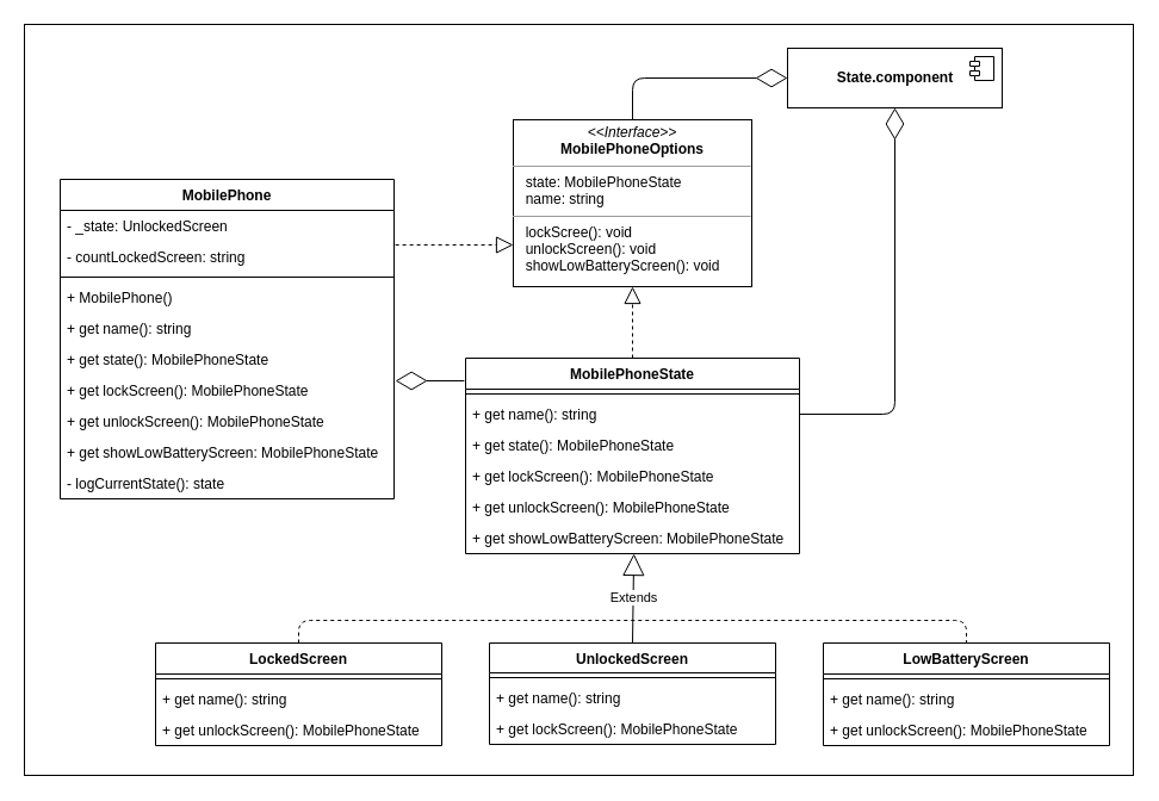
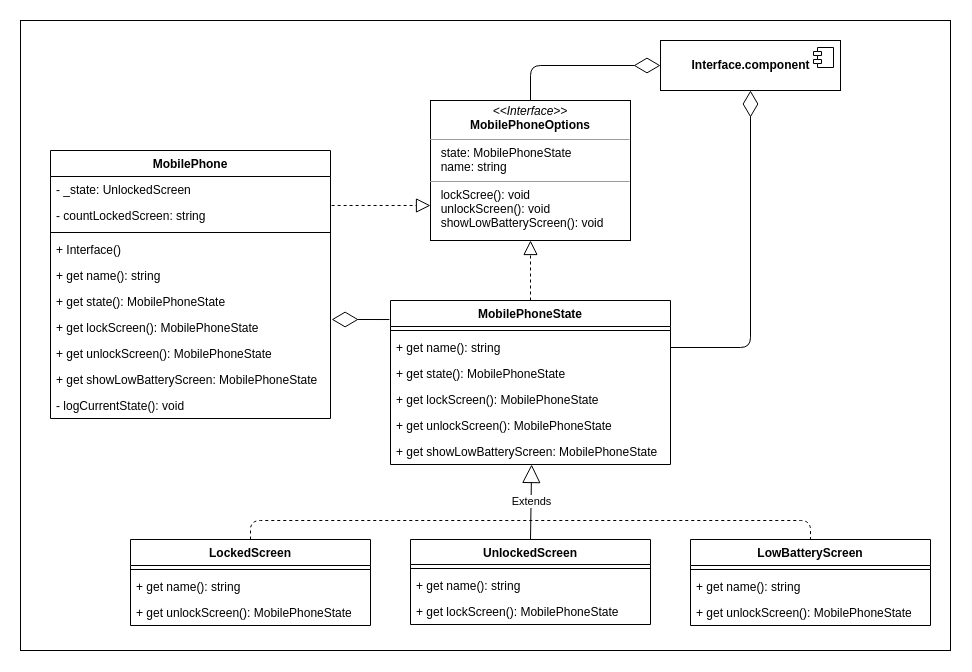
  <mxCell id="0" />
  <mxCell id="1" parent="0" />
  <mxCell id="2" value="" style="rounded=0;whiteSpace=wrap;html=1;" vertex="1" parent="1"><mxGeometry x="20" y="20" width="930" height="630" as="geometry" /></mxCell>
  <mxCell id="3" value="&lt;p style=&quot;margin: 0px ; margin-top: 4px ; text-align: center&quot;&gt;&lt;i&gt;&amp;lt;&amp;lt;Interface&amp;gt;&amp;gt;&lt;/i&gt;&lt;br&gt;&lt;b&gt;MobilePhoneOptions&lt;/b&gt;&lt;/p&gt;&lt;hr size=&quot;1&quot;&gt;&lt;p style=&quot;margin: 0px ; margin-left: 4px&quot;&gt;&amp;nbsp; state: MobilePhoneState&lt;br&gt;&amp;nbsp; name: string&lt;/p&gt;&lt;hr size=&quot;1&quot;&gt;&lt;p style=&quot;margin: 0px ; margin-left: 4px&quot;&gt;&amp;nbsp; lockScree(): void&lt;/p&gt;&lt;p style=&quot;margin: 0px ; margin-left: 4px&quot;&gt;&amp;nbsp; unlockScreen(): void&lt;/p&gt;&lt;p style=&quot;margin: 0px ; margin-left: 4px&quot;&gt;&amp;nbsp; showLowBatteryScreen(): void&lt;/p&gt;" style="verticalAlign=top;align=left;overflow=fill;fontSize=12;fontFamily=Helvetica;html=1;" vertex="1" parent="1"><mxGeometry x="430" y="100" width="200" height="140" as="geometry" /></mxCell>
  <mxCell id="4" value="MobilePhoneState" style="swimlane;fontStyle=1;align=center;verticalAlign=top;childLayout=stackLayout;horizontal=1;startSize=26;horizontalStack=0;resizeParent=1;resizeParentMax=0;resizeLast=0;collapsible=1;marginBottom=0;" vertex="1" parent="1"><mxGeometry x="390" y="300" width="280" height="164" as="geometry" /></mxCell>
  <mxCell id="5" value="" style="line;strokeWidth=1;fillColor=none;align=left;verticalAlign=middle;spacingTop=-1;spacingLeft=3;spacingRight=3;rotatable=0;labelPosition=right;points=[];portConstraint=eastwest;" vertex="1" parent="4"><mxGeometry y="26" width="280" height="8" as="geometry" /></mxCell>
  <mxCell id="6" value="+ get name(): string" style="text;strokeColor=none;fillColor=none;align=left;verticalAlign=top;spacingLeft=4;spacingRight=4;overflow=hidden;rotatable=0;points=[[0,0.5],[1,0.5]];portConstraint=eastwest;" vertex="1" parent="4"><mxGeometry y="34" width="280" height="26" as="geometry" /></mxCell>
  <mxCell id="7" value="+ get state(): MobilePhoneState" style="text;strokeColor=none;fillColor=none;align=left;verticalAlign=top;spacingLeft=4;spacingRight=4;overflow=hidden;rotatable=0;points=[[0,0.5],[1,0.5]];portConstraint=eastwest;" vertex="1" parent="4"><mxGeometry y="60" width="280" height="26" as="geometry" /></mxCell>
  <mxCell id="8" value="+ get lockScreen(): MobilePhoneState" style="text;strokeColor=none;fillColor=none;align=left;verticalAlign=top;spacingLeft=4;spacingRight=4;overflow=hidden;rotatable=0;points=[[0,0.5],[1,0.5]];portConstraint=eastwest;" vertex="1" parent="4"><mxGeometry y="86" width="280" height="26" as="geometry" /></mxCell>
  <mxCell id="9" value="+ get unlockScreen(): MobilePhoneState" style="text;strokeColor=none;fillColor=none;align=left;verticalAlign=top;spacingLeft=4;spacingRight=4;overflow=hidden;rotatable=0;points=[[0,0.5],[1,0.5]];portConstraint=eastwest;" vertex="1" parent="4"><mxGeometry y="112" width="280" height="26" as="geometry" /></mxCell>
  <mxCell id="10" value="+ get showLowBatteryScreen: MobilePhoneState" style="text;strokeColor=none;fillColor=none;align=left;verticalAlign=top;spacingLeft=4;spacingRight=4;overflow=hidden;rotatable=0;points=[[0,0.5],[1,0.5]];portConstraint=eastwest;" vertex="1" parent="4"><mxGeometry y="138" width="280" height="26" as="geometry" /></mxCell>
  <mxCell id="11" value="LockedScreen" style="swimlane;fontStyle=1;align=center;verticalAlign=top;childLayout=stackLayout;horizontal=1;startSize=26;horizontalStack=0;resizeParent=1;resizeParentMax=0;resizeLast=0;collapsible=1;marginBottom=0;" vertex="1" parent="1"><mxGeometry x="130" y="539" width="240" height="86" as="geometry" /></mxCell>
  <mxCell id="12" value="" style="line;strokeWidth=1;fillColor=none;align=left;verticalAlign=middle;spacingTop=-1;spacingLeft=3;spacingRight=3;rotatable=0;labelPosition=right;points=[];portConstraint=eastwest;" vertex="1" parent="11"><mxGeometry y="26" width="240" height="8" as="geometry" /></mxCell>
  <mxCell id="13" value="+ get name(): string" style="text;strokeColor=none;fillColor=none;align=left;verticalAlign=top;spacingLeft=4;spacingRight=4;overflow=hidden;rotatable=0;points=[[0,0.5],[1,0.5]];portConstraint=eastwest;" vertex="1" parent="11"><mxGeometry y="34" width="240" height="26" as="geometry" /></mxCell>
  <mxCell id="14" value="+ get unlockScreen(): MobilePhoneState" style="text;strokeColor=none;fillColor=none;align=left;verticalAlign=top;spacingLeft=4;spacingRight=4;overflow=hidden;rotatable=0;points=[[0,0.5],[1,0.5]];portConstraint=eastwest;" vertex="1" parent="11"><mxGeometry y="60" width="240" height="26" as="geometry" /></mxCell>
  <mxCell id="15" value="UnlockedScreen" style="swimlane;fontStyle=1;align=center;verticalAlign=top;childLayout=stackLayout;horizontal=1;startSize=25;horizontalStack=0;resizeParent=1;resizeParentMax=0;resizeLast=0;collapsible=1;marginBottom=0;" vertex="1" parent="1"><mxGeometry x="410" y="539" width="240" height="85" as="geometry" /></mxCell>
  <mxCell id="16" value="" style="line;strokeWidth=1;fillColor=none;align=left;verticalAlign=middle;spacingTop=-1;spacingLeft=3;spacingRight=3;rotatable=0;labelPosition=right;points=[];portConstraint=eastwest;" vertex="1" parent="15"><mxGeometry y="25" width="240" height="8" as="geometry" /></mxCell>
  <mxCell id="17" value="+ get name(): string" style="text;strokeColor=none;fillColor=none;align=left;verticalAlign=top;spacingLeft=4;spacingRight=4;overflow=hidden;rotatable=0;points=[[0,0.5],[1,0.5]];portConstraint=eastwest;" vertex="1" parent="15"><mxGeometry y="33" width="240" height="26" as="geometry" /></mxCell>
  <mxCell id="18" value="+ get lockScreen(): MobilePhoneState" style="text;strokeColor=none;fillColor=none;align=left;verticalAlign=top;spacingLeft=4;spacingRight=4;overflow=hidden;rotatable=0;points=[[0,0.5],[1,0.5]];portConstraint=eastwest;" vertex="1" parent="15"><mxGeometry y="59" width="240" height="26" as="geometry" /></mxCell>
  <mxCell id="19" value="LowBatteryScreen" style="swimlane;fontStyle=1;align=center;verticalAlign=top;childLayout=stackLayout;horizontal=1;startSize=26;horizontalStack=0;resizeParent=1;resizeParentMax=0;resizeLast=0;collapsible=1;marginBottom=0;" vertex="1" parent="1"><mxGeometry x="690" y="539" width="240" height="86" as="geometry" /></mxCell>
  <mxCell id="20" value="" style="line;strokeWidth=1;fillColor=none;align=left;verticalAlign=middle;spacingTop=-1;spacingLeft=3;spacingRight=3;rotatable=0;labelPosition=right;points=[];portConstraint=eastwest;" vertex="1" parent="19"><mxGeometry y="26" width="240" height="8" as="geometry" /></mxCell>
  <mxCell id="21" value="+ get name(): string" style="text;strokeColor=none;fillColor=none;align=left;verticalAlign=top;spacingLeft=4;spacingRight=4;overflow=hidden;rotatable=0;points=[[0,0.5],[1,0.5]];portConstraint=eastwest;" vertex="1" parent="19"><mxGeometry y="34" width="240" height="26" as="geometry" /></mxCell>
  <mxCell id="22" value="+ get unlockScreen(): MobilePhoneState" style="text;strokeColor=none;fillColor=none;align=left;verticalAlign=top;spacingLeft=4;spacingRight=4;overflow=hidden;rotatable=0;points=[[0,0.5],[1,0.5]];portConstraint=eastwest;" vertex="1" parent="19"><mxGeometry y="60" width="240" height="26" as="geometry" /></mxCell>
  <mxCell id="23" value="" style="endArrow=block;dashed=1;endFill=0;endSize=12;html=1;entryX=0.5;entryY=1;entryDx=0;entryDy=0;exitX=0.5;exitY=0;exitDx=0;exitDy=0;" edge="1" parent="1" source="4" target="3"><mxGeometry width="160" relative="1" as="geometry"><mxPoint x="-90" y="430" as="sourcePoint" /><mxPoint x="70" y="430" as="targetPoint" /></mxGeometry></mxCell>
  <mxCell id="24" value="Extends" style="endArrow=block;endSize=16;endFill=0;html=1;entryX=0.504;entryY=1;entryDx=0;entryDy=0;entryPerimeter=0;exitX=0.5;exitY=0;exitDx=0;exitDy=0;" edge="1" parent="1" source="15" target="10"><mxGeometry width="160" relative="1" as="geometry"><mxPoint x="10" y="460" as="sourcePoint" /><mxPoint y="460" as="targetPoint" x="170" /></mxGeometry></mxCell>
  <mxCell id="25" value="" style="endArrow=none;html=1;exitX=0.5;exitY=0;exitDx=0;exitDy=0;entryX=0.5;entryY=0;entryDx=0;entryDy=0;dashed=1;" edge="1" parent="1" source="11" target="19"><mxGeometry width="50" height="50" relative="1" as="geometry"><mxPoint x="260" y="490" as="sourcePoint" /><mxPoint x="840" y="520" as="targetPoint" /><Array as="points"><mxPoint x="250" y="520" /><mxPoint x="810" y="520" /></Array></mxGeometry></mxCell>
  <mxCell id="26" value="MobilePhone" style="swimlane;fontStyle=1;align=center;verticalAlign=top;childLayout=stackLayout;horizontal=1;startSize=26;horizontalStack=0;resizeParent=1;resizeParentMax=0;resizeLast=0;collapsible=1;marginBottom=0;" vertex="1" parent="1"><mxGeometry x="50" y="150" width="280" height="268" as="geometry" /></mxCell>
  <mxCell id="27" value="- _state: UnlockedScreen" style="text;strokeColor=none;fillColor=none;align=left;verticalAlign=top;spacingLeft=4;spacingRight=4;overflow=hidden;rotatable=0;points=[[0,0.5],[1,0.5]];portConstraint=eastwest;" vertex="1" parent="26"><mxGeometry y="26" width="280" height="26" as="geometry" /></mxCell>
  <mxCell id="28" value="- countLockedScreen: string" style="text;strokeColor=none;fillColor=none;align=left;verticalAlign=top;spacingLeft=4;spacingRight=4;overflow=hidden;rotatable=0;points=[[0,0.5],[1,0.5]];portConstraint=eastwest;" vertex="1" parent="26"><mxGeometry y="52" width="280" height="26" as="geometry" /></mxCell>
  <mxCell id="29" value="" style="line;strokeWidth=1;fillColor=none;align=left;verticalAlign=middle;spacingTop=-1;spacingLeft=3;spacingRight=3;rotatable=0;labelPosition=right;points=[];portConstraint=eastwest;" vertex="1" parent="26"><mxGeometry y="78" width="280" height="8" as="geometry" /></mxCell>
- <mxCell id="30" value="+ MobilePhone()" style="text;strokeColor=none;fillColor=none;align=left;verticalAlign=top;spacingLeft=4;spacingRight=4;overflow=hidden;rotatable=0;points=[[0,0.5],[1,0.5]];portConstraint=eastwest;" vertex="1" parent="26"><mxGeometry y="86" width="280" height="26" as="geometry" /></mxCell>
+ <mxCell id="30" value="+ Interface()" style="text;strokeColor=none;fillColor=none;align=left;verticalAlign=top;spacingLeft=4;spacingRight=4;overflow=hidden;rotatable=0;points=[[0,0.5],[1,0.5]];portConstraint=eastwest;" vertex="1" parent="26"><mxGeometry y="86" width="280" height="26" as="geometry" /></mxCell>
  <mxCell id="31" value="+ get name(): string" style="text;strokeColor=none;fillColor=none;align=left;verticalAlign=top;spacingLeft=4;spacingRight=4;overflow=hidden;rotatable=0;points=[[0,0.5],[1,0.5]];portConstraint=eastwest;" vertex="1" parent="26"><mxGeometry y="112" width="280" height="26" as="geometry" /></mxCell>
  <mxCell id="32" value="+ get state(): MobilePhoneState" style="text;strokeColor=none;fillColor=none;align=left;verticalAlign=top;spacingLeft=4;spacingRight=4;overflow=hidden;rotatable=0;points=[[0,0.5],[1,0.5]];portConstraint=eastwest;" vertex="1" parent="26"><mxGeometry y="138" width="280" height="26" as="geometry" /></mxCell>
  <mxCell id="33" value="+ get lockScreen(): MobilePhoneState" style="text;strokeColor=none;fillColor=none;align=left;verticalAlign=top;spacingLeft=4;spacingRight=4;overflow=hidden;rotatable=0;points=[[0,0.5],[1,0.5]];portConstraint=eastwest;" vertex="1" parent="26"><mxGeometry y="164" width="280" height="26" as="geometry" /></mxCell>
  <mxCell id="34" value="+ get unlockScreen(): MobilePhoneState" style="text;strokeColor=none;fillColor=none;align=left;verticalAlign=top;spacingLeft=4;spacingRight=4;overflow=hidden;rotatable=0;points=[[0,0.5],[1,0.5]];portConstraint=eastwest;" vertex="1" parent="26"><mxGeometry y="190" width="280" height="26" as="geometry" /></mxCell>
  <mxCell id="35" value="+ get showLowBatteryScreen: MobilePhoneState" style="text;strokeColor=none;fillColor=none;align=left;verticalAlign=top;spacingLeft=4;spacingRight=4;overflow=hidden;rotatable=0;points=[[0,0.5],[1,0.5]];portConstraint=eastwest;" vertex="1" parent="26"><mxGeometry y="216" width="280" height="26" as="geometry" /></mxCell>
- <mxCell id="36" value="- logCurrentState(): state" style="text;strokeColor=none;fillColor=none;align=left;verticalAlign=top;spacingLeft=4;spacingRight=4;overflow=hidden;rotatable=0;points=[[0,0.5],[1,0.5]];portConstraint=eastwest;" vertex="1" parent="26"><mxGeometry y="242" width="280" height="26" as="geometry" /></mxCell>
+ <mxCell id="36" value="- logCurrentState(): void" style="text;strokeColor=none;fillColor=none;align=left;verticalAlign=top;spacingLeft=4;spacingRight=4;overflow=hidden;rotatable=0;points=[[0,0.5],[1,0.5]];portConstraint=eastwest;" vertex="1" parent="26"><mxGeometry y="242" width="280" height="26" as="geometry" /></mxCell>
  <mxCell id="37" value="" style="endArrow=block;dashed=1;endFill=0;endSize=12;html=1;entryX=0;entryY=0.75;entryDx=0;entryDy=0;exitX=1.004;exitY=0.115;exitDx=0;exitDy=0;exitPerimeter=0;" edge="1" parent="1" source="28" target="3"><mxGeometry width="160" relative="1" as="geometry"><mxPoint x="80" y="20" as="sourcePoint" /><mxPoint x="240" y="20" as="targetPoint" /></mxGeometry></mxCell>
  <mxCell id="38" value="" style="endArrow=diamondThin;endFill=0;endSize=24;html=1;entryX=1.004;entryY=0.192;entryDx=0;entryDy=0;entryPerimeter=0;exitX=-0.004;exitY=0.116;exitDx=0;exitDy=0;exitPerimeter=0;" edge="1" parent="1" source="4" target="33"><mxGeometry width="160" relative="1" as="geometry"><mxPoint x="-70" y="480" as="sourcePoint" /><mxPoint x="90" y="480" as="targetPoint" /></mxGeometry></mxCell>
- <mxCell id="39" value="State.component" style="html=1;dropTarget=0;fontStyle=1" vertex="1" parent="1"><mxGeometry x="660" y="40" width="180" height="50" as="geometry" /></mxCell>
+ <mxCell id="39" value="Interface.component" style="html=1;dropTarget=0;fontStyle=1" vertex="1" parent="1"><mxGeometry x="660" y="40" width="180" height="50" as="geometry" /></mxCell>
  <mxCell id="40" value="" style="shape=module;jettyWidth=8;jettyHeight=4;" vertex="1" parent="39"><mxGeometry x="1" width="20" height="20" relative="1" as="geometry"><mxPoint x="-27" y="7" as="offset" /></mxGeometry></mxCell>
  <mxCell id="41" value="" style="endArrow=diamondThin;endFill=0;endSize=24;html=1;entryX=0;entryY=0.5;entryDx=0;entryDy=0;exitX=0.5;exitY=0;exitDx=0;exitDy=0;" edge="1" parent="1" source="3" target="39"><mxGeometry width="160" relative="1" as="geometry"><mxPoint x="190" y="60" as="sourcePoint" /><mxPoint x="350" y="60" as="targetPoint" /><Array as="points"><mxPoint x="530" y="65" /></Array></mxGeometry></mxCell>
  <mxCell id="42" value="" style="endArrow=diamondThin;endFill=0;endSize=24;html=1;entryX=0.5;entryY=1;entryDx=0;entryDy=0;exitX=1;exitY=0.5;exitDx=0;exitDy=0;" edge="1" parent="1" source="6" target="39"><mxGeometry width="160" relative="1" as="geometry"><mxPoint x="840" y="300" as="sourcePoint" /><mxPoint x="1000" y="300" as="targetPoint" /><Array as="points"><mxPoint x="750" y="347" /></Array></mxGeometry></mxCell>
